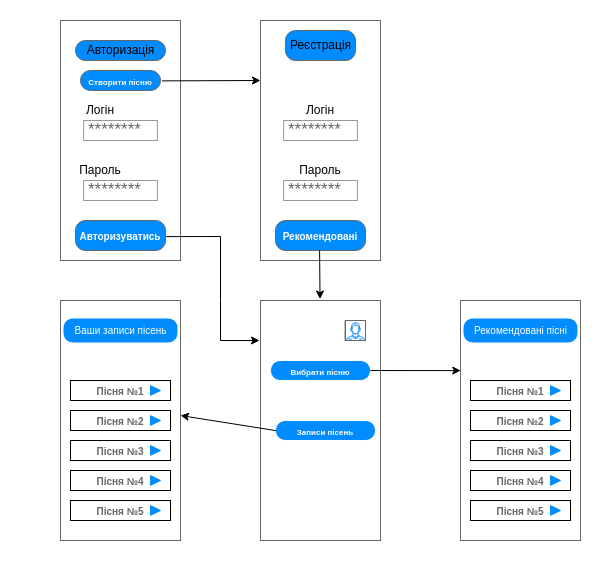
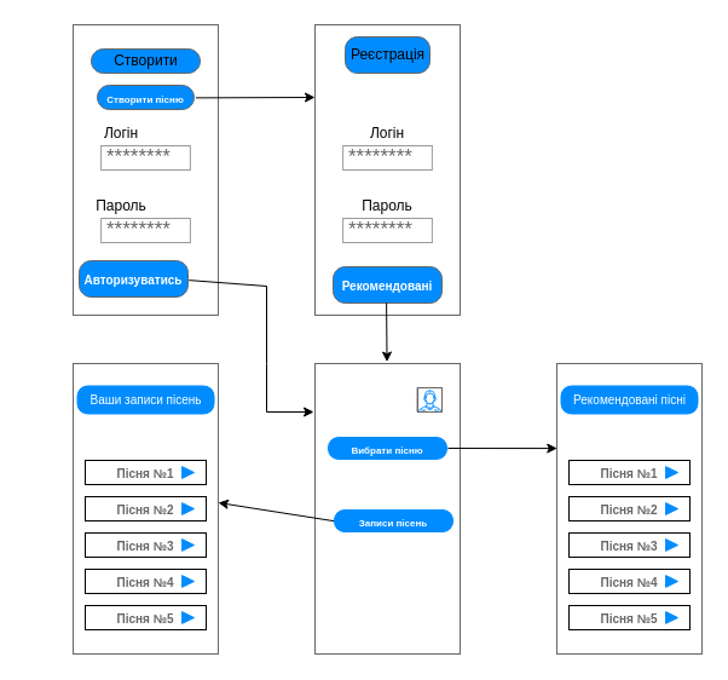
  <mxCell id="0" />
  <mxCell id="1" parent="0" />
  <mxCell id="2" value="" style="strokeWidth=1;shadow=0;dashed=0;align=center;html=1;shape=mxgraph.mockup.containers.rrect;rSize=0;strokeColor=#666666;" parent="1" vertex="1"><mxGeometry x="260" y="20" width="120" height="240" as="geometry" /></mxCell>
  <mxCell id="3" value="Sub Text" style="strokeWidth=1;shadow=0;dashed=0;align=center;html=1;shape=mxgraph.mockup.anchor;fontSize=12;fontColor=#ffffff;fontStyle=1;whiteSpace=wrap;" parent="1" vertex="1"><mxGeometry x="142.51" y="70" width="150" height="10" as="geometry" /></mxCell>
  <mxCell id="4" value="Реєстрація" style="strokeWidth=1;shadow=0;dashed=0;align=center;html=1;shape=mxgraph.mockup.buttons.multiButton;fillColor=#008cff;strokeColor=#666666;mainText=;subText=;" parent="1" vertex="1"><mxGeometry x="285" y="30" width="70" height="30" as="geometry" /></mxCell>
  <mxCell id="5" value="Логін" style="strokeWidth=1;shadow=0;dashed=0;align=center;html=1;shape=mxgraph.mockup.anchor;fontSize=12;fontColor=#000000;fontStyle=0;whiteSpace=wrap;" parent="1" vertex="1"><mxGeometry x="245.01" y="100" width="150" height="20" as="geometry" /></mxCell>
  <mxCell id="6" value="********" style="strokeWidth=1;shadow=0;dashed=0;align=center;html=1;shape=mxgraph.mockup.forms.pwField;strokeColor=#999999;mainText=;align=left;fontColor=#666666;fontSize=17;spacingLeft=3;" parent="1" vertex="1"><mxGeometry x="283.13" y="120" width="73.75" height="20" as="geometry" /></mxCell>
  <mxCell id="7" value="Пароль" style="strokeWidth=1;shadow=0;dashed=0;align=center;html=1;shape=mxgraph.mockup.anchor;fontSize=12;fontColor=#000000;fontStyle=0;whiteSpace=wrap;" parent="1" vertex="1"><mxGeometry x="245" y="160" width="150" height="20" as="geometry" /></mxCell>
  <mxCell id="8" value="********" style="strokeWidth=1;shadow=0;dashed=0;align=center;html=1;shape=mxgraph.mockup.forms.pwField;strokeColor=#999999;mainText=;align=left;fontColor=#666666;fontSize=17;spacingLeft=3;" parent="1" vertex="1"><mxGeometry x="283.13" y="180" width="73.75" height="20" as="geometry" /></mxCell>
  <mxCell id="9" value="&lt;font style=&quot;font-size: 10px;&quot;&gt;Рекомендовані&lt;/font&gt;" style="strokeWidth=1;shadow=0;dashed=0;align=center;html=1;shape=mxgraph.mockup.buttons.button;strokeColor=#666666;fontColor=#ffffff;mainText=;buttonStyle=round;fontSize=17;fontStyle=1;fillColor=#008cff;whiteSpace=wrap;" parent="1" vertex="1"><mxGeometry x="275" y="220" width="90" height="30" as="geometry" /></mxCell>
  <mxCell id="10" value="" style="strokeWidth=1;shadow=0;dashed=0;align=center;html=1;shape=mxgraph.mockup.containers.rrect;rSize=0;strokeColor=#666666;" parent="1" vertex="1"><mxGeometry x="60" y="20" width="120" height="240" as="geometry" /></mxCell>
  <mxCell id="11" value="Sub Text" style="strokeWidth=1;shadow=0;dashed=0;align=center;html=1;shape=mxgraph.mockup.anchor;fontSize=12;fontColor=#ffffff;fontStyle=1;whiteSpace=wrap;" parent="1" vertex="1"><mxGeometry x="20" y="70" width="150" height="10" as="geometry" /></mxCell>
- <mxCell id="12" value="Авторизація" style="strokeWidth=1;shadow=0;dashed=0;align=center;html=1;shape=mxgraph.mockup.buttons.multiButton;fillColor=#008cff;strokeColor=#666666;mainText=;subText=;" parent="1" vertex="1"><mxGeometry x="75.01" y="40" width="90" height="20" as="geometry" /></mxCell>
+ <mxCell id="12" value="Створити" style="strokeWidth=1;shadow=0;dashed=0;align=center;html=1;shape=mxgraph.mockup.buttons.multiButton;fillColor=#008cff;strokeColor=#666666;mainText=;subText=;" parent="1" vertex="1"><mxGeometry x="75.01" y="40" width="90" height="20" as="geometry" /></mxCell>
  <mxCell id="13" value="Логін" style="strokeWidth=1;shadow=0;dashed=0;align=center;html=1;shape=mxgraph.mockup.anchor;fontSize=12;fontColor=#000000;fontStyle=0;whiteSpace=wrap;" parent="1" vertex="1"><mxGeometry x="25" y="100" width="150" height="20" as="geometry" /></mxCell>
  <mxCell id="14" value="********" style="strokeWidth=1;shadow=0;dashed=0;align=center;html=1;shape=mxgraph.mockup.forms.pwField;strokeColor=#999999;mainText=;align=left;fontColor=#666666;fontSize=17;spacingLeft=3;" parent="1" vertex="1"><mxGeometry x="83.13" y="120" width="73.75" height="20" as="geometry" /></mxCell>
  <mxCell id="15" value="Пароль" style="strokeWidth=1;shadow=0;dashed=0;align=center;html=1;shape=mxgraph.mockup.anchor;fontSize=12;fontColor=#000000;fontStyle=0;whiteSpace=wrap;" parent="1" vertex="1"><mxGeometry x="25" y="160" width="150" height="20" as="geometry" /></mxCell>
  <mxCell id="16" value="********" style="strokeWidth=1;shadow=0;dashed=0;align=center;html=1;shape=mxgraph.mockup.forms.pwField;strokeColor=#999999;mainText=;align=left;fontColor=#666666;fontSize=17;spacingLeft=3;" parent="1" vertex="1"><mxGeometry x="83.13" y="180" width="73.75" height="20" as="geometry" /></mxCell>
- <mxCell id="17" value="&lt;span style=&quot;font-size: 10px;&quot;&gt;Авторизуватись&lt;/span&gt;" style="strokeWidth=1;shadow=0;dashed=0;align=center;html=1;shape=mxgraph.mockup.buttons.button;strokeColor=#666666;fontColor=#ffffff;mainText=;buttonStyle=round;fontSize=17;fontStyle=1;fillColor=#008cff;whiteSpace=wrap;" parent="1" vertex="1"><mxGeometry x="75" y="220" width="90" height="30" as="geometry" /></mxCell>
+ <mxCell id="17" value="&lt;span style=&quot;font-size: 10px;&quot;&gt;Авторизуватись&lt;/span&gt;" style="strokeWidth=1;shadow=0;dashed=0;align=center;html=1;shape=mxgraph.mockup.buttons.button;strokeColor=#666666;fontColor=#ffffff;mainText=;buttonStyle=round;fontSize=17;fontStyle=1;fillColor=#008cff;whiteSpace=wrap;" parent="1" vertex="1"><mxGeometry x="65" y="215" width="90" height="30" as="geometry" /></mxCell>
  <mxCell id="18" value="&lt;font style=&quot;font-size: 8px;&quot;&gt;Створити пісню&lt;/font&gt;" style="strokeWidth=1;shadow=0;dashed=0;align=center;html=1;shape=mxgraph.mockup.buttons.button;strokeColor=#666666;fontColor=#ffffff;mainText=;buttonStyle=round;fontSize=17;fontStyle=1;fillColor=#008cff;whiteSpace=wrap;" parent="1" vertex="1"><mxGeometry x="80.01" y="70" width="79.99" height="20" as="geometry" /></mxCell>
  <mxCell id="19" value="" style="endArrow=classic;html=1;rounded=0;exitX=1.018;exitY=0.519;exitDx=0;exitDy=0;exitPerimeter=0;" parent="1" source="18" edge="1"><mxGeometry width="50" height="50" relative="1" as="geometry"><mxPoint x="90" y="90" as="sourcePoint" /><mxPoint x="260" y="80" as="targetPoint" /></mxGeometry></mxCell>
  <mxCell id="20" value="" style="strokeWidth=1;shadow=0;dashed=0;align=center;html=1;shape=mxgraph.mockup.containers.rrect;rSize=0;strokeColor=#666666;" parent="1" vertex="1"><mxGeometry x="260.01" y="300" width="120" height="240" as="geometry" /></mxCell>
  <mxCell id="21" value="" style="endArrow=classic;html=1;rounded=0;exitX=0.49;exitY=0.997;exitDx=0;exitDy=0;exitPerimeter=0;entryX=0.496;entryY=-0.006;entryDx=0;entryDy=0;entryPerimeter=0;" parent="1" source="9" target="20" edge="1"><mxGeometry width="50" height="50" relative="1" as="geometry"><mxPoint x="250" y="270" as="sourcePoint" /><mxPoint x="300" y="220" as="targetPoint" /></mxGeometry></mxCell>
  <mxCell id="22" value="" style="endArrow=classic;html=1;rounded=0;exitX=1.008;exitY=0.537;exitDx=0;exitDy=0;exitPerimeter=0;" parent="1" source="17" edge="1"><mxGeometry width="50" height="50" relative="1" as="geometry"><mxPoint x="250" y="220" as="sourcePoint" /><mxPoint x="259" y="340" as="targetPoint" /><Array as="points"><mxPoint x="220" y="236" /><mxPoint x="220" y="300" /><mxPoint x="220" y="340" /></Array></mxGeometry></mxCell>
  <mxCell id="23" value="" style="verticalLabelPosition=bottom;shadow=0;dashed=0;align=center;html=1;verticalAlign=top;strokeWidth=1;shape=mxgraph.mockup.containers.userMale;strokeColor=#666666;strokeColor2=#008cff;" parent="1" vertex="1"><mxGeometry x="345" y="320" width="20" height="20" as="geometry" /></mxCell>
  <mxCell id="24" value="&lt;span style=&quot;font-size: 8px;&quot;&gt;Вибрати пісню&lt;/span&gt;" style="strokeWidth=1;shadow=0;dashed=0;align=center;html=1;shape=mxgraph.mockup.buttons.button;strokeColor=#ffffff;fontColor=#ffffff;mainText=;buttonStyle=round;fontSize=17;fontStyle=1;fillColor=#008cff;whiteSpace=wrap;" parent="1" vertex="1"><mxGeometry x="270" y="360" width="100" height="20" as="geometry" /></mxCell>
  <mxCell id="25" value="&lt;span style=&quot;font-size: 8px;&quot;&gt;Записи пісень&lt;/span&gt;" style="strokeWidth=1;shadow=0;dashed=0;align=center;html=1;shape=mxgraph.mockup.buttons.button;strokeColor=#ffffff;fontColor=#ffffff;mainText=;buttonStyle=round;fontSize=17;fontStyle=1;fillColor=#008cff;whiteSpace=wrap;" parent="1" vertex="1"><mxGeometry x="275" y="420" width="100" height="20" as="geometry" /></mxCell>
  <mxCell id="26" value="" style="strokeWidth=1;shadow=0;dashed=0;align=center;html=1;shape=mxgraph.mockup.containers.rrect;rSize=0;strokeColor=#666666;" parent="1" vertex="1"><mxGeometry x="460" y="300" width="120" height="240" as="geometry" /></mxCell>
  <mxCell id="27" value="&lt;font style=&quot;font-size: 10px;&quot; color=&quot;#ffffff&quot;&gt;Рекомендовані пісні&lt;/font&gt;" style="strokeWidth=1;shadow=0;dashed=0;align=center;html=1;shape=mxgraph.mockup.buttons.multiButton;fillColor=#008cff;strokeColor=#FFFFFF;mainText=;subText=;" parent="1" vertex="1"><mxGeometry x="462.5" y="317.5" width="115" height="25" as="geometry" /></mxCell>
  <mxCell id="28" value="" style="strokeWidth=1;shadow=0;dashed=0;align=center;html=1;shape=mxgraph.mockup.anchor;fontSize=16;fontColor=#ffffff;fontStyle=1;whiteSpace=wrap;" parent="27" vertex="1"><mxGeometry y="4" width="115.0" height="10" as="geometry" /></mxCell>
  <mxCell id="29" value="&lt;span style=&quot;font-size: 10px;&quot;&gt;Пісня №1&lt;/span&gt;" style="strokeColor=inherit;fillColor=inherit;gradientColor=inherit;strokeWidth=1;shadow=0;dashed=0;align=center;html=1;shape=mxgraph.mockup.containers.rrect;rSize=0;fontSize=17;fontColor=#666666;fontStyle=1;resizeWidth=1;whiteSpace=wrap;" parent="1" vertex="1"><mxGeometry x="470" y="380" width="100" height="20" as="geometry" /></mxCell>
  <mxCell id="30" value="&lt;span style=&quot;font-size: 10px;&quot;&gt;Пісня №2&lt;/span&gt;" style="strokeColor=inherit;fillColor=inherit;gradientColor=inherit;strokeWidth=1;shadow=0;dashed=0;align=center;html=1;shape=mxgraph.mockup.containers.rrect;rSize=0;fontSize=17;fontColor=#666666;fontStyle=1;resizeWidth=1;whiteSpace=wrap;" parent="1" vertex="1"><mxGeometry x="470" y="410" width="100" height="20" as="geometry" /></mxCell>
  <mxCell id="31" value="&lt;span style=&quot;font-size: 10px;&quot;&gt;Пісня №3&lt;/span&gt;" style="strokeColor=inherit;fillColor=inherit;gradientColor=inherit;strokeWidth=1;shadow=0;dashed=0;align=center;html=1;shape=mxgraph.mockup.containers.rrect;rSize=0;fontSize=17;fontColor=#666666;fontStyle=1;resizeWidth=1;whiteSpace=wrap;" parent="1" vertex="1"><mxGeometry x="470" y="440" width="100" height="20" as="geometry" /></mxCell>
  <mxCell id="32" value="&lt;span style=&quot;font-size: 10px;&quot;&gt;Пісня №4&lt;/span&gt;" style="strokeColor=inherit;fillColor=inherit;gradientColor=inherit;strokeWidth=1;shadow=0;dashed=0;align=center;html=1;shape=mxgraph.mockup.containers.rrect;rSize=0;fontSize=17;fontColor=#666666;fontStyle=1;resizeWidth=1;whiteSpace=wrap;" parent="1" vertex="1"><mxGeometry x="470" y="470" width="100" height="20" as="geometry" /></mxCell>
  <mxCell id="33" value="&lt;span style=&quot;font-size: 10px;&quot;&gt;Пісня №5&lt;/span&gt;" style="strokeColor=inherit;fillColor=inherit;gradientColor=inherit;strokeWidth=1;shadow=0;dashed=0;align=center;html=1;shape=mxgraph.mockup.containers.rrect;rSize=0;fontSize=17;fontColor=#666666;fontStyle=1;resizeWidth=1;whiteSpace=wrap;" parent="1" vertex="1"><mxGeometry x="470" y="500" width="100" height="20" as="geometry" /></mxCell>
  <mxCell id="34" value="" style="html=1;shadow=0;dashed=0;align=center;verticalAlign=middle;shape=mxgraph.arrows2.arrow;dy=0.6;dx=40;notch=0;fillColor=#008CFF;strokeColor=#008CFF;" parent="1" vertex="1"><mxGeometry x="550" y="385.13" width="10" height="9.75" as="geometry" /></mxCell>
  <mxCell id="35" value="" style="html=1;shadow=0;dashed=0;align=center;verticalAlign=middle;shape=mxgraph.arrows2.arrow;dy=0.6;dx=40;notch=0;fillColor=#008CFF;strokeColor=#008CFF;" parent="1" vertex="1"><mxGeometry x="550" y="415.13" width="10" height="9.75" as="geometry" /></mxCell>
  <mxCell id="36" value="" style="html=1;shadow=0;dashed=0;align=center;verticalAlign=middle;shape=mxgraph.arrows2.arrow;dy=0.6;dx=40;notch=0;fillColor=#008CFF;strokeColor=#008CFF;" parent="1" vertex="1"><mxGeometry x="550" y="445.12" width="10" height="9.75" as="geometry" /></mxCell>
  <mxCell id="37" value="" style="html=1;shadow=0;dashed=0;align=center;verticalAlign=middle;shape=mxgraph.arrows2.arrow;dy=0.6;dx=40;notch=0;fillColor=#008CFF;strokeColor=#008CFF;" parent="1" vertex="1"><mxGeometry x="550" y="475.12" width="10" height="9.75" as="geometry" /></mxCell>
  <mxCell id="38" value="" style="html=1;shadow=0;dashed=0;align=center;verticalAlign=middle;shape=mxgraph.arrows2.arrow;dy=0.6;dx=40;notch=0;fillColor=#008CFF;strokeColor=#008CFF;" parent="1" vertex="1"><mxGeometry x="550" y="505.12" width="10" height="9.75" as="geometry" /></mxCell>
  <mxCell id="39" value="" style="endArrow=classic;html=1;rounded=0;entryX=0.002;entryY=0.292;entryDx=0;entryDy=0;entryPerimeter=0;" parent="1" source="24" target="26" edge="1"><mxGeometry width="50" height="50" relative="1" as="geometry"><mxPoint x="370" y="370" as="sourcePoint" /><mxPoint x="480" y="360" as="targetPoint" /></mxGeometry></mxCell>
  <mxCell id="40" value="" style="strokeWidth=1;shadow=0;dashed=0;align=center;html=1;shape=mxgraph.mockup.containers.rrect;rSize=0;strokeColor=#666666;" parent="1" vertex="1"><mxGeometry x="60.01" y="300" width="120" height="240" as="geometry" /></mxCell>
  <mxCell id="41" value="&lt;font color=&quot;#ffffff&quot;&gt;&lt;span style=&quot;font-size: 10px;&quot;&gt;Ваши записи пісень&lt;/span&gt;&lt;/font&gt;" style="strokeWidth=1;shadow=0;dashed=0;align=center;html=1;shape=mxgraph.mockup.buttons.multiButton;fillColor=#008cff;strokeColor=#FFFFFF;mainText=;subText=;" parent="1" vertex="1"><mxGeometry x="62.51" y="317.5" width="115" height="25" as="geometry" /></mxCell>
  <mxCell id="42" value="" style="strokeWidth=1;shadow=0;dashed=0;align=center;html=1;shape=mxgraph.mockup.anchor;fontSize=16;fontColor=#ffffff;fontStyle=1;whiteSpace=wrap;" parent="41" vertex="1"><mxGeometry y="4" width="115.0" height="10" as="geometry" /></mxCell>
  <mxCell id="43" value="&lt;span style=&quot;font-size: 10px;&quot;&gt;Пісня №1&lt;/span&gt;" style="strokeColor=inherit;fillColor=inherit;gradientColor=inherit;strokeWidth=1;shadow=0;dashed=0;align=center;html=1;shape=mxgraph.mockup.containers.rrect;rSize=0;fontSize=17;fontColor=#666666;fontStyle=1;resizeWidth=1;whiteSpace=wrap;" parent="1" vertex="1"><mxGeometry x="70.01" y="380" width="100" height="20" as="geometry" /></mxCell>
  <mxCell id="44" value="&lt;span style=&quot;font-size: 10px;&quot;&gt;Пісня №2&lt;/span&gt;" style="strokeColor=inherit;fillColor=inherit;gradientColor=inherit;strokeWidth=1;shadow=0;dashed=0;align=center;html=1;shape=mxgraph.mockup.containers.rrect;rSize=0;fontSize=17;fontColor=#666666;fontStyle=1;resizeWidth=1;whiteSpace=wrap;" parent="1" vertex="1"><mxGeometry x="70.01" y="410" width="100" height="20" as="geometry" /></mxCell>
  <mxCell id="45" value="&lt;span style=&quot;font-size: 10px;&quot;&gt;Пісня №3&lt;/span&gt;" style="strokeColor=inherit;fillColor=inherit;gradientColor=inherit;strokeWidth=1;shadow=0;dashed=0;align=center;html=1;shape=mxgraph.mockup.containers.rrect;rSize=0;fontSize=17;fontColor=#666666;fontStyle=1;resizeWidth=1;whiteSpace=wrap;" parent="1" vertex="1"><mxGeometry x="70.01" y="440" width="100" height="20" as="geometry" /></mxCell>
  <mxCell id="46" value="&lt;span style=&quot;font-size: 10px;&quot;&gt;Пісня №4&lt;/span&gt;" style="strokeColor=inherit;fillColor=inherit;gradientColor=inherit;strokeWidth=1;shadow=0;dashed=0;align=center;html=1;shape=mxgraph.mockup.containers.rrect;rSize=0;fontSize=17;fontColor=#666666;fontStyle=1;resizeWidth=1;whiteSpace=wrap;" parent="1" vertex="1"><mxGeometry x="70.01" y="470" width="100" height="20" as="geometry" /></mxCell>
  <mxCell id="47" value="&lt;span style=&quot;font-size: 10px;&quot;&gt;Пісня №5&lt;/span&gt;" style="strokeColor=inherit;fillColor=inherit;gradientColor=inherit;strokeWidth=1;shadow=0;dashed=0;align=center;html=1;shape=mxgraph.mockup.containers.rrect;rSize=0;fontSize=17;fontColor=#666666;fontStyle=1;resizeWidth=1;whiteSpace=wrap;" parent="1" vertex="1"><mxGeometry x="70.01" y="500" width="100" height="20" as="geometry" /></mxCell>
  <mxCell id="48" value="" style="html=1;shadow=0;dashed=0;align=center;verticalAlign=middle;shape=mxgraph.arrows2.arrow;dy=0.6;dx=40;notch=0;fillColor=#008CFF;strokeColor=#008CFF;" parent="1" vertex="1"><mxGeometry x="150.01" y="385.13" width="10" height="9.75" as="geometry" /></mxCell>
  <mxCell id="49" value="" style="html=1;shadow=0;dashed=0;align=center;verticalAlign=middle;shape=mxgraph.arrows2.arrow;dy=0.6;dx=40;notch=0;fillColor=#008CFF;strokeColor=#008CFF;" parent="1" vertex="1"><mxGeometry x="150.01" y="415.13" width="10" height="9.75" as="geometry" /></mxCell>
  <mxCell id="50" value="" style="html=1;shadow=0;dashed=0;align=center;verticalAlign=middle;shape=mxgraph.arrows2.arrow;dy=0.6;dx=40;notch=0;fillColor=#008CFF;strokeColor=#008CFF;" parent="1" vertex="1"><mxGeometry x="150.01" y="445.12" width="10" height="9.75" as="geometry" /></mxCell>
  <mxCell id="51" value="" style="html=1;shadow=0;dashed=0;align=center;verticalAlign=middle;shape=mxgraph.arrows2.arrow;dy=0.6;dx=40;notch=0;fillColor=#008CFF;strokeColor=#008CFF;" parent="1" vertex="1"><mxGeometry x="150.01" y="475.12" width="10" height="9.75" as="geometry" /></mxCell>
  <mxCell id="52" value="" style="html=1;shadow=0;dashed=0;align=center;verticalAlign=middle;shape=mxgraph.arrows2.arrow;dy=0.6;dx=40;notch=0;fillColor=#008CFF;strokeColor=#008CFF;" parent="1" vertex="1"><mxGeometry x="150.01" y="505.12" width="10" height="9.75" as="geometry" /></mxCell>
  <mxCell id="53" value="" style="endArrow=classic;html=1;rounded=0;exitX=0.006;exitY=0.507;exitDx=0;exitDy=0;exitPerimeter=0;" parent="1" source="25" edge="1"><mxGeometry width="50" height="50" relative="1" as="geometry"><mxPoint x="240" y="440" as="sourcePoint" /><mxPoint x="180" y="415" as="targetPoint" /></mxGeometry></mxCell>
